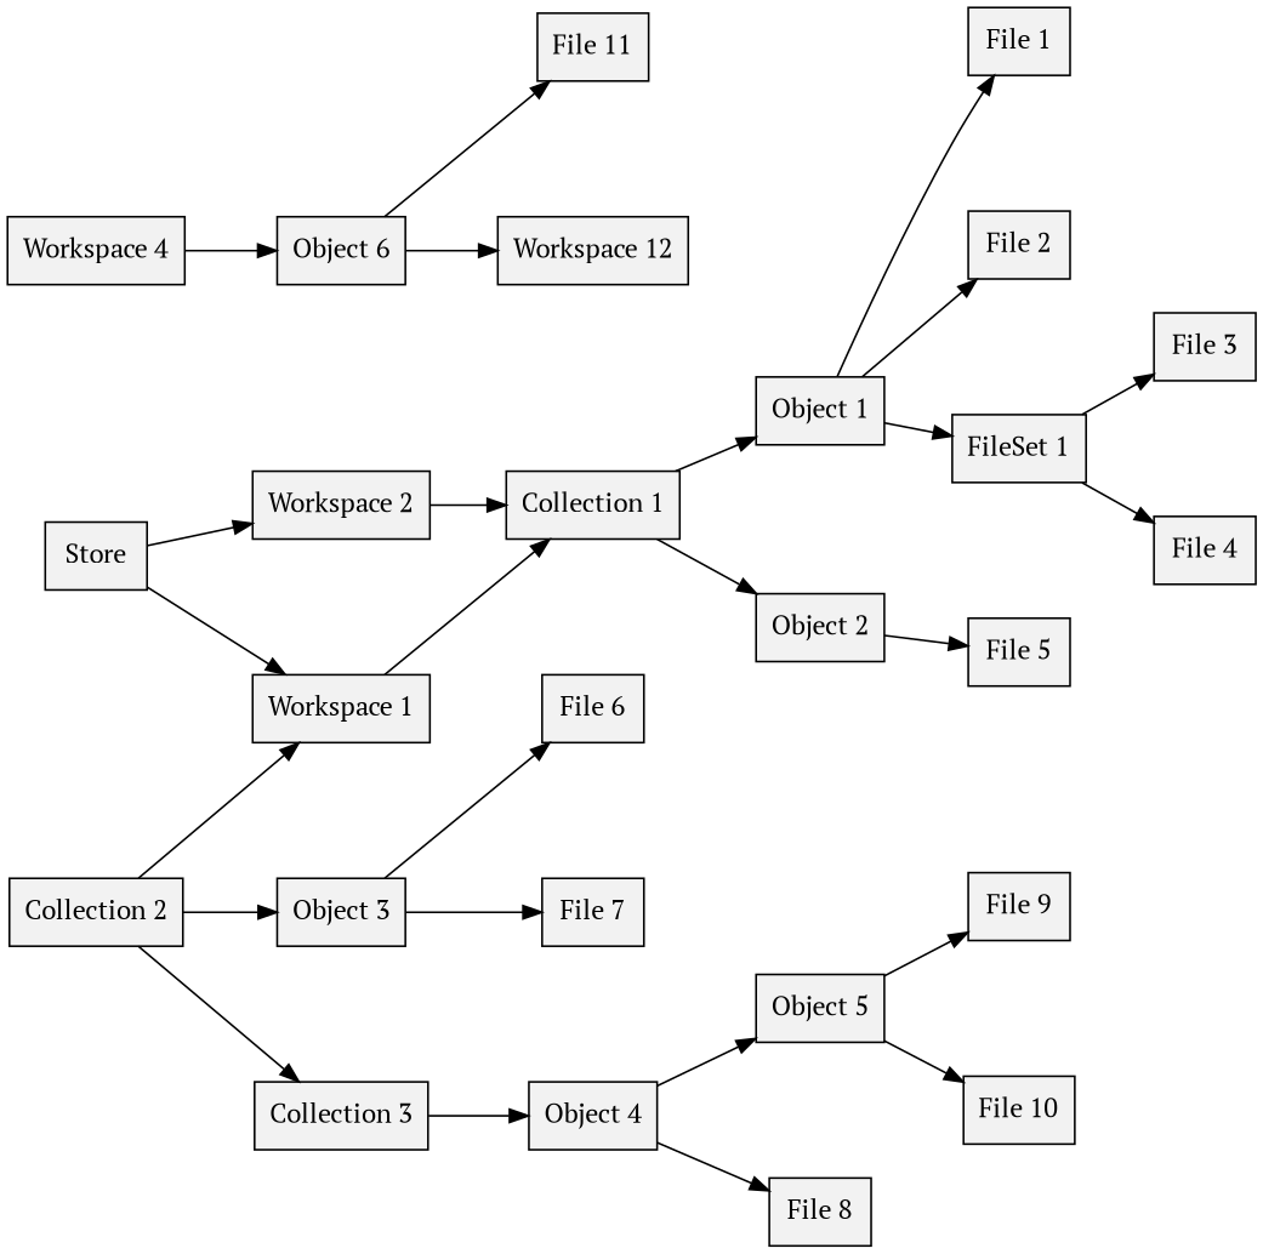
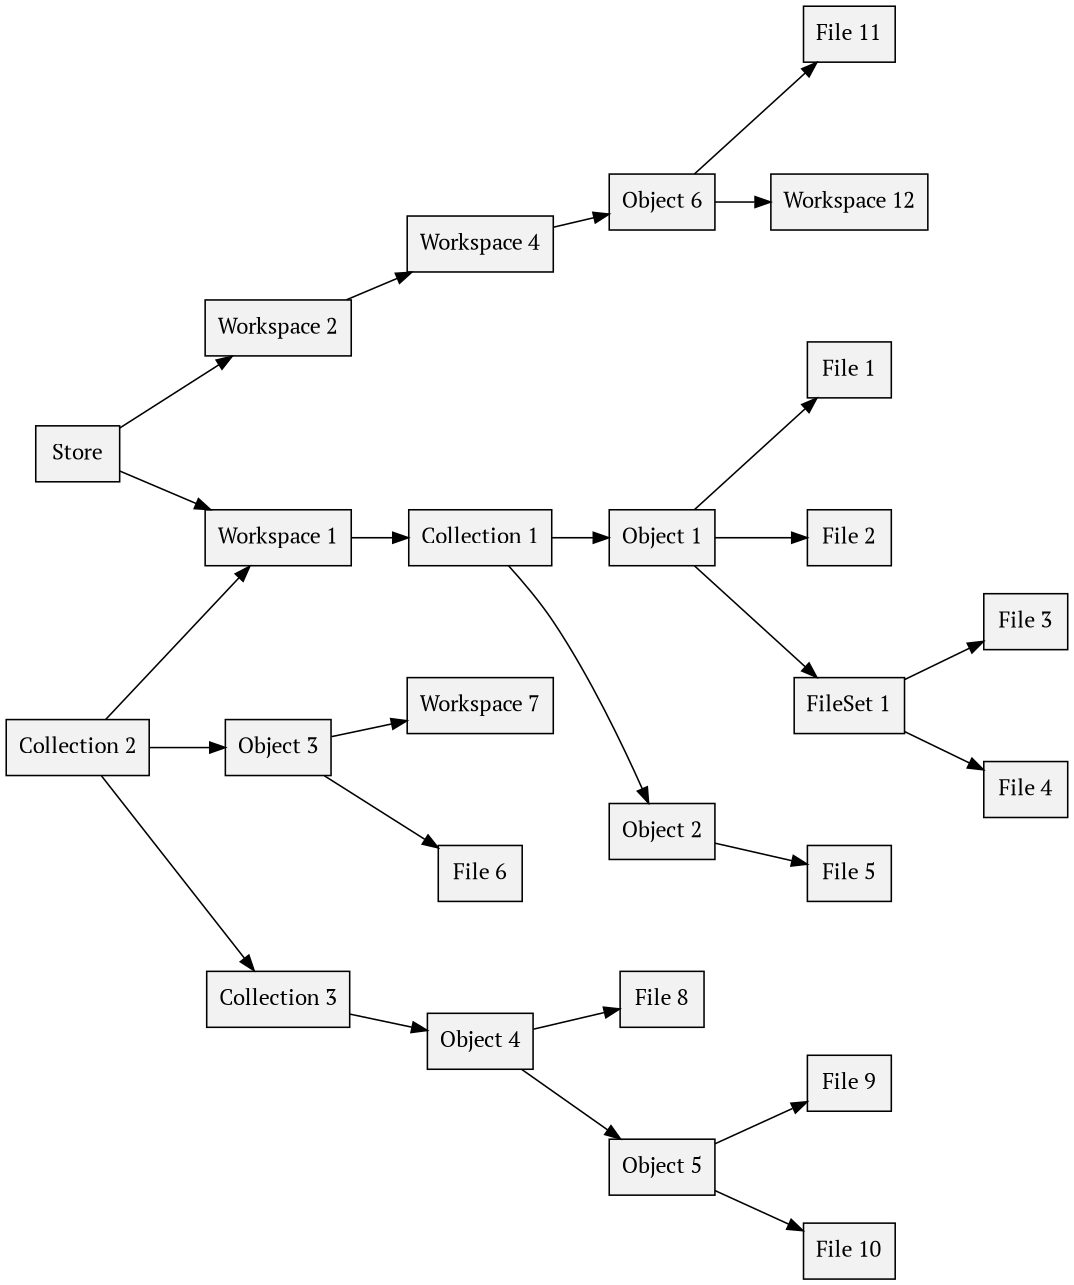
  digraph {
    fontname="PT Serif"
    nodesep=1
    rankdir=LR
    node [fillcolor=grey95 fontname="PT Serif" shape=box style=filled]
    edge [fontname="PT Serif"]
    Store
    "Workspace 1"
    "Workspace 2"
    "Collection 1"
    n5 [label="Workspace 4"]
    "Object 1"
    "Object 2"
    "Collection 2"
    "Object 3"
    "Collection 3"
    "File 1"
    "File 2"
    "FileSet 1"
    "File 5"
    "File 3"
    "File 4"
    "File 6"
-   "File 7"
+   "File 7" [label="Workspace 7"]
    "Object 4"
    "Object 5"
    "File 8"
    "File 9"
    "File 10"
    "Object 6"
    "File 11"
    n26 [label="Workspace 12"]
    Store -> "Workspace 1"
    Store -> "Workspace 2"
    "Workspace 1" -> "Collection 1"
-   "Workspace 2" -> "Collection 1"
+   "Workspace 2" -> n5
    "Collection 1" -> "Object 1"
    "Collection 1" -> "Object 2"
    n5 -> "Object 6"
    "Object 1" -> "File 1"
    "Object 1" -> "File 2"
    "Object 1" -> "FileSet 1"
    "Object 2" -> "File 5"
    "Collection 2" -> "Workspace 1"
    "Collection 2" -> "Object 3"
    "Collection 2" -> "Collection 3"
    "Object 3" -> "File 6"
    "Object 3" -> "File 7"
    "Collection 3" -> "Object 4"
    "FileSet 1" -> "File 3"
    "FileSet 1" -> "File 4"
    "Object 4" -> "Object 5"
    "Object 4" -> "File 8"
    "Object 5" -> "File 9"
    "Object 5" -> "File 10"
    "Object 6" -> "File 11"
    "Object 6" -> n26
  }
